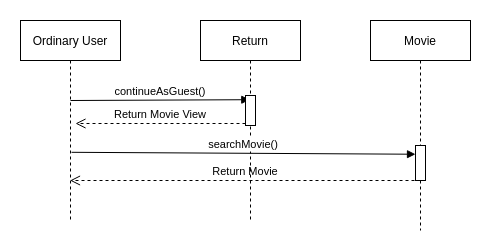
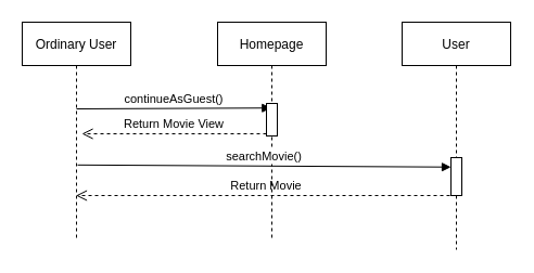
  <mxCell id="0" />
  <mxCell id="1" parent="0" />
  <mxCell id="2" value="Ordinary User" style="shape=umlLifeline;perimeter=lifelinePerimeter;container=1;collapsible=0;recursiveResize=0;rounded=0;shadow=0;strokeWidth=1;" parent="1" vertex="1"><mxGeometry x="20" y="20" width="100" height="200" as="geometry" /></mxCell>
  <mxCell id="3" value="Return Movie View" style="verticalAlign=bottom;endArrow=open;dashed=1;endSize=8;exitX=0;exitY=0.95;shadow=0;strokeWidth=1;" parent="1" edge="1"><mxGeometry relative="1" as="geometry"><mxPoint x="75" y="123" as="targetPoint" /><mxPoint x="245" y="123" as="sourcePoint" /></mxGeometry></mxCell>
  <mxCell id="4" value="continueAsGuest()" style="verticalAlign=bottom;endArrow=block;entryX=0.493;entryY=0.396;shadow=0;strokeWidth=1;entryDx=0;entryDy=0;entryPerimeter=0;" parent="1" target="8" edge="1"><mxGeometry relative="1" as="geometry"><mxPoint x="70" y="100" as="sourcePoint" /><mxPoint x="240" y="100" as="targetPoint" /></mxGeometry></mxCell>
- <mxCell id="5" value="Movie" style="shape=umlLifeline;perimeter=lifelinePerimeter;container=1;collapsible=0;recursiveResize=0;rounded=0;shadow=0;strokeWidth=1;size=40;" vertex="1" parent="1"><mxGeometry x="370" y="20" width="100" height="210" as="geometry" /></mxCell>
+ <mxCell id="5" value="User" style="shape=umlLifeline;perimeter=lifelinePerimeter;container=1;collapsible=0;recursiveResize=0;rounded=0;shadow=0;strokeWidth=1;size=40;" vertex="1" parent="1"><mxGeometry x="370" y="20" width="100" height="210" as="geometry" /></mxCell>
  <mxCell id="6" value="" style="rounded=0;whiteSpace=wrap;html=1;rotation=-90;" vertex="1" parent="5"><mxGeometry x="32.5" y="137.5" width="35" height="10" as="geometry" /></mxCell>
  <mxCell id="7" value="Return Movie" style="verticalAlign=bottom;endArrow=open;dashed=1;endSize=8;exitX=0;exitY=0.95;shadow=0;strokeWidth=1;" edge="1" parent="5" target="2"><mxGeometry relative="1" as="geometry"><mxPoint x="-120" y="160" as="targetPoint" /><mxPoint x="50" y="160" as="sourcePoint" /></mxGeometry></mxCell>
- <mxCell id="8" value="Return" style="shape=umlLifeline;perimeter=lifelinePerimeter;container=1;collapsible=0;recursiveResize=0;rounded=0;shadow=0;strokeWidth=1;" vertex="1" parent="1"><mxGeometry x="200" y="20" width="100" height="200" as="geometry" /></mxCell>
+ <mxCell id="8" value="Homepage" style="shape=umlLifeline;perimeter=lifelinePerimeter;container=1;collapsible=0;recursiveResize=0;rounded=0;shadow=0;strokeWidth=1;" vertex="1" parent="1"><mxGeometry x="200" y="20" width="100" height="200" as="geometry" /></mxCell>
  <mxCell id="9" value="" style="rounded=0;whiteSpace=wrap;html=1;rotation=-90;" vertex="1" parent="8"><mxGeometry x="35" y="85" width="30" height="10" as="geometry" /></mxCell>
  <mxCell id="10" value="searchMovie()" style="verticalAlign=bottom;endArrow=block;entryX=0.75;entryY=0;shadow=0;strokeWidth=1;entryDx=0;entryDy=0;exitX=0.51;exitY=0.659;exitDx=0;exitDy=0;exitPerimeter=0;" edge="1" parent="1" source="2" target="6"><mxGeometry relative="1" as="geometry"><mxPoint x="70" y="150" as="sourcePoint" /><mxPoint x="415" y="140" as="targetPoint" /></mxGeometry></mxCell>
